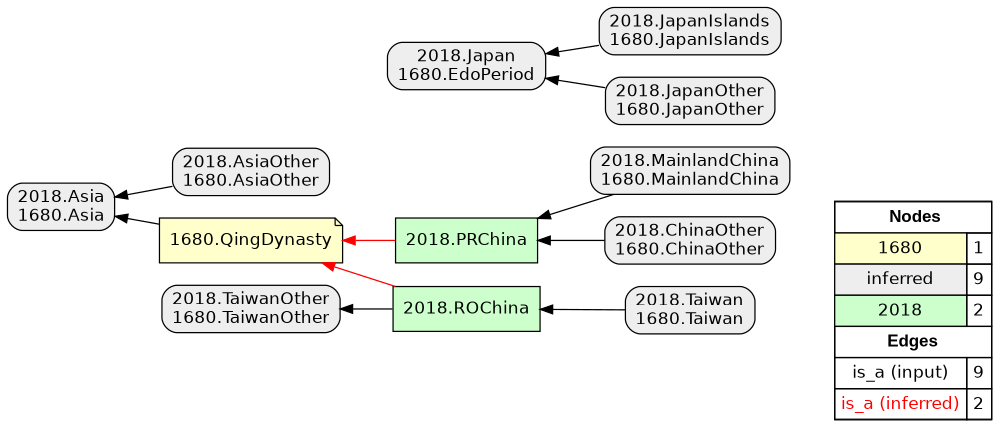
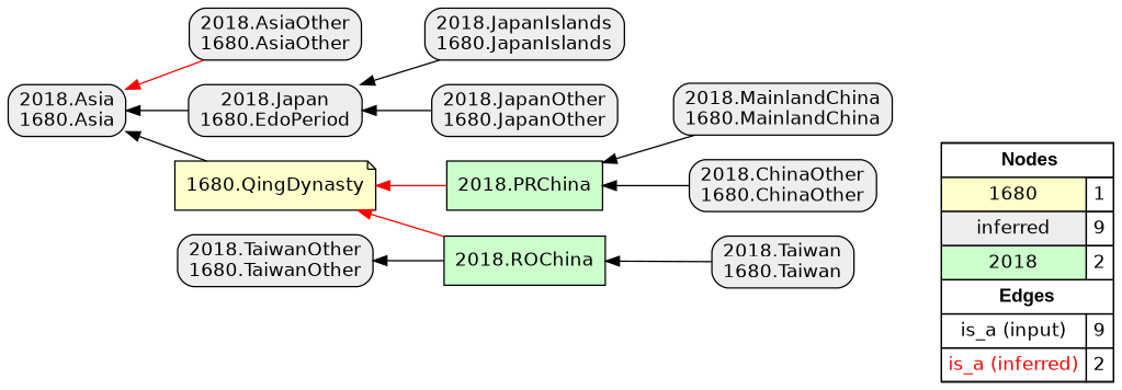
  digraph {
    rankdir=RL
    node [fillcolor="#EEEEEE" fontname=helvetica shape=box style="filled,rounded"]
    edge [arrowhead=normal color="#000000" constraint=true penwidth=1 style=solid]
    n1 [fillcolor=white label=<   <TABLE BORDER="0" CELLBORDER="1" CELLSPACING="0" CELLPADDING="4">  <TR> <TD COLSPAN="2"><font face="Arial Black"> Nodes</font></TD> </TR>  <TR>   <TD bgcolor="#FFFFCC" fontname="helvetica">1680</TD>   <TD>1</TD>   </TR>  <TR>   <TD bgcolor="#EEEEEE" fontname="helvetica">inferred</TD>   <TD>9</TD>   </TR>  <TR>   <TD bgcolor="#CCFFCC" fontname="helvetica">2018</TD>   <TD>2</TD>   </TR>  <TR> <TD COLSPAN="2"><font face = "Arial Black"> Edges </font></TD> </TR>  <TR>   <TD><font color ="#000000">is_a (input)</font></TD><TD>9</TD> </TR> <TR>   <TD><font color ="#FF0000">is_a (inferred)</font></TD><TD>2</TD> </TR> </TABLE>   > margin=0 style=filled]
    "1680.QingDynasty" [fillcolor="#FFFFCC" shape=note style=filled]
    "2018.Asia\n1680.Asia"
    "2018.AsiaOther\n1680.AsiaOther"
    "2018.PRChina" [fillcolor="#CCFFCC" style=filled]
    "2018.MainlandChina\n1680.MainlandChina"
    "2018.Japan\n1680.EdoPeriod"
    "2018.JapanIslands\n1680.JapanIslands"
    "2018.ROChina" [fillcolor="#CCFFCC" style=filled]
    "2018.TaiwanOther\n1680.TaiwanOther"
    "2018.ChinaOther\n1680.ChinaOther"
    "2018.Taiwan\n1680.Taiwan"
    "2018.JapanOther\n1680.JapanOther"
    subgraph sub_1 {
      rank=source
      n1
    }
    "1680.QingDynasty" -> "2018.Asia\n1680.Asia"
-   "2018.AsiaOther\n1680.AsiaOther" -> "2018.Asia\n1680.Asia"
+   "2018.AsiaOther\n1680.AsiaOther" -> "2018.Asia\n1680.Asia" [color="#FF0000"]
    "2018.PRChina" -> "1680.QingDynasty" [color="#FF0000"]
    "2018.MainlandChina\n1680.MainlandChina" -> "2018.PRChina"
+   "2018.Japan\n1680.EdoPeriod" -> "2018.Asia\n1680.Asia"
    "2018.JapanIslands\n1680.JapanIslands" -> "2018.Japan\n1680.EdoPeriod"
    "2018.ROChina" -> "1680.QingDynasty" [color="#FF0000"]
    "2018.ROChina" -> "2018.TaiwanOther\n1680.TaiwanOther"
    "2018.ChinaOther\n1680.ChinaOther" -> "2018.PRChina"
    "2018.Taiwan\n1680.Taiwan" -> "2018.ROChina"
    "2018.JapanOther\n1680.JapanOther" -> "2018.Japan\n1680.EdoPeriod"
  }
